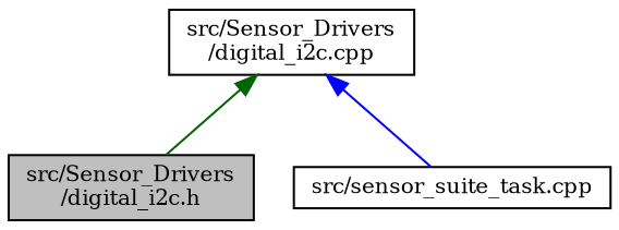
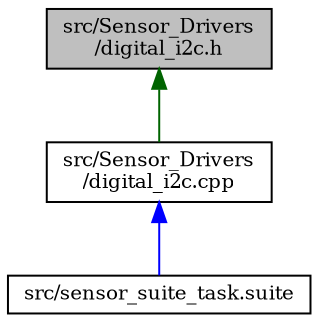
  digraph {
    fontname="DejaVu Serif"
    node [color=black fillcolor=white fontname="DejaVu Serif" fontsize=10 shape=record style=filled]
    edge [dir=back fontname="DejaVu Serif" fontsize=10 labelfontname=Helvetica labelfontsize=10 style=solid]
    n1 [fillcolor=grey75 fontcolor=black height=0.2 label="src/Sensor_Drivers\l/digital_i2c.h" width=0.4]
    n2 [height=0.2 label="src/Sensor_Drivers\l/digital_i2c.cpp" width=0.4]
-   n3 [height=0.2 label="src/sensor_suite_task.cpp" width=0.4]
-   n2 -> n1 [color=darkgreen]
+   n3 [height=0.2 label="src/sensor_suite_task.suite" width=0.4]
+   n1 -> n2 [color=darkgreen]
    n2 -> n3 [color=blue]
  }
